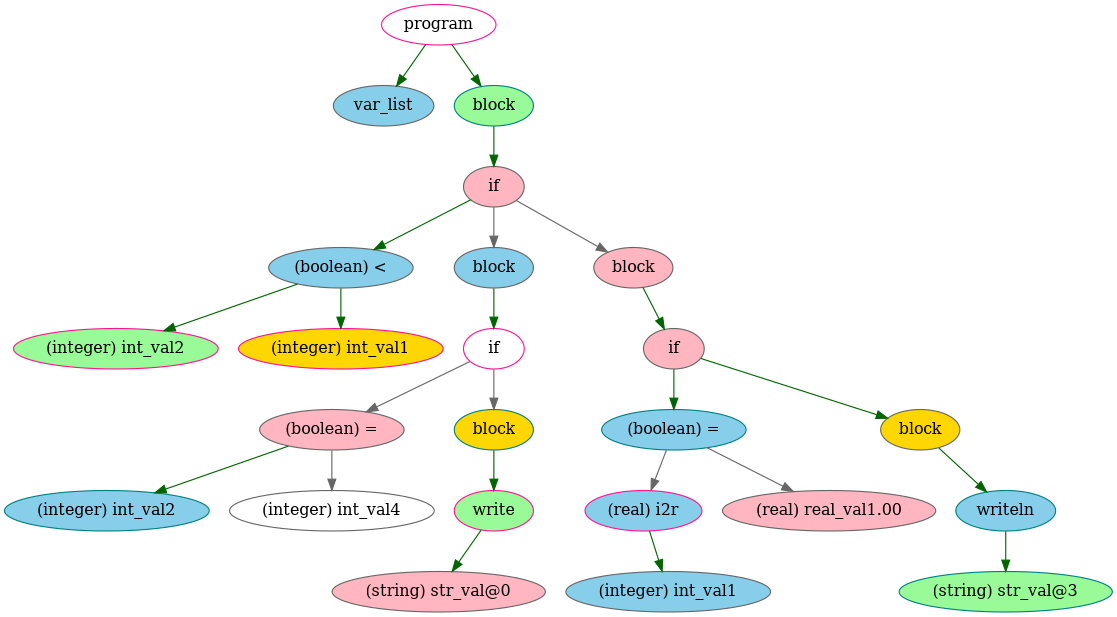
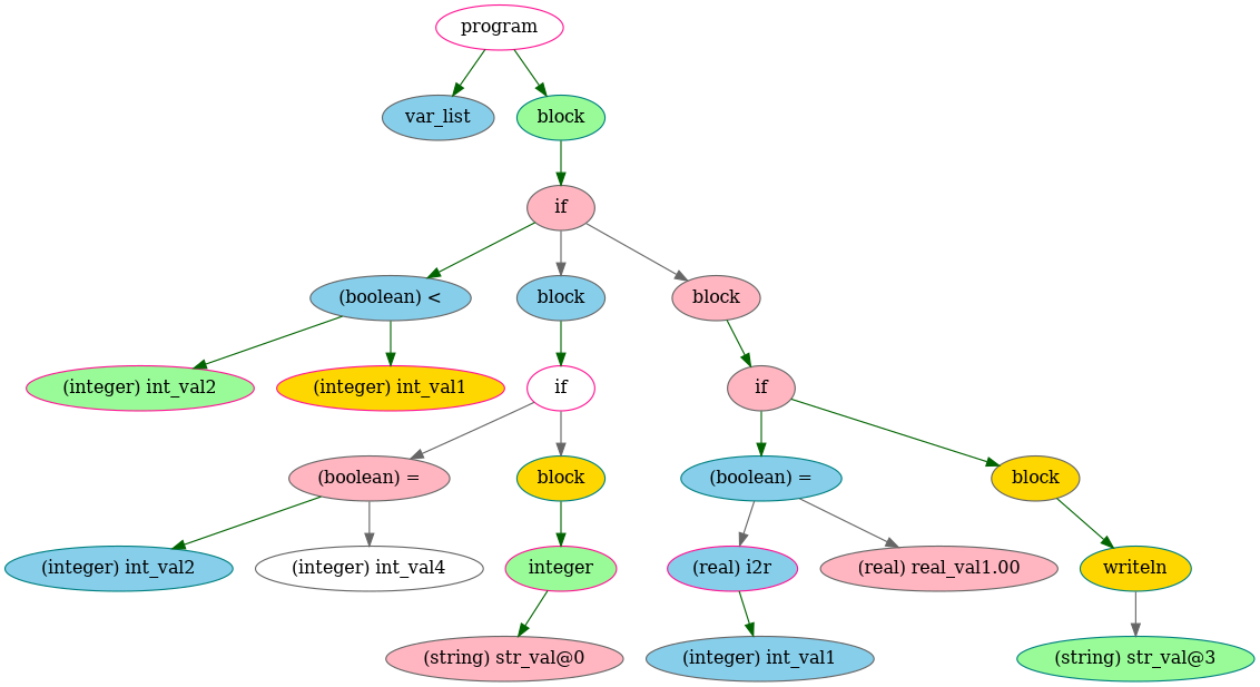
  digraph {
    ordering=out
    node [color=gray40 fillcolor=skyblue style=filled]
    edge [color=darkgreen]
    n1 [color=deeppink fillcolor=white label=program]
    n2 [label=var_list]
    n3 [color=teal fillcolor=palegreen label=block]
    n4 [fillcolor=lightpink label=if]
    n5 [label="(boolean) <"]
    n6 [label=block]
    n7 [fillcolor=lightpink label=block]
    n8 [color=deeppink fillcolor=palegreen label="(integer) int_val2"]
    n9 [color=deeppink fillcolor=gold label="(integer) int_val1"]
    n10 [color=deeppink fillcolor=white label=if]
    n11 [fillcolor=lightpink label=if]
    n12 [fillcolor=lightpink label="(boolean) ="]
    n13 [color=teal fillcolor=gold label=block]
    n14 [color=teal label="(integer) int_val2"]
    n15 [fillcolor=white label="(integer) int_val4"]
-   n16 [color=deeppink fillcolor=palegreen label=write]
+   n16 [color=deeppink fillcolor=palegreen label=integer]
    n17 [fillcolor=lightpink label="(string) str_val@0"]
    n18 [color=teal label="(boolean) ="]
    n19 [fillcolor=gold label=block]
    n20 [color=deeppink label="(real) i2r"]
    n21 [fillcolor=lightpink label="(real) real_val1.00"]
-   n22 [color=teal label=writeln]
+   n22 [color=teal fillcolor=gold label=writeln]
    n23 [label="(integer) int_val1"]
    n24 [color=teal fillcolor=palegreen label="(string) str_val@3"]
    n1 -> n2
    n1 -> n3
    n3 -> n4
    n4 -> n5
    n4 -> n6 [color=gray40]
    n4 -> n7 [color=gray40]
    n5 -> n8
    n5 -> n9
    n6 -> n10
    n7 -> n11
    n10 -> n12 [color=gray40]
    n10 -> n13 [color=gray40]
    n11 -> n18
    n11 -> n19
    n12 -> n14
    n12 -> n15 [color=gray40]
    n13 -> n16
    n16 -> n17
    n18 -> n20 [color=gray40]
    n18 -> n21 [color=gray40]
    n19 -> n22
    n20 -> n23
-   n22 -> n24
+   n22 -> n24 [color=gray40]
  }
